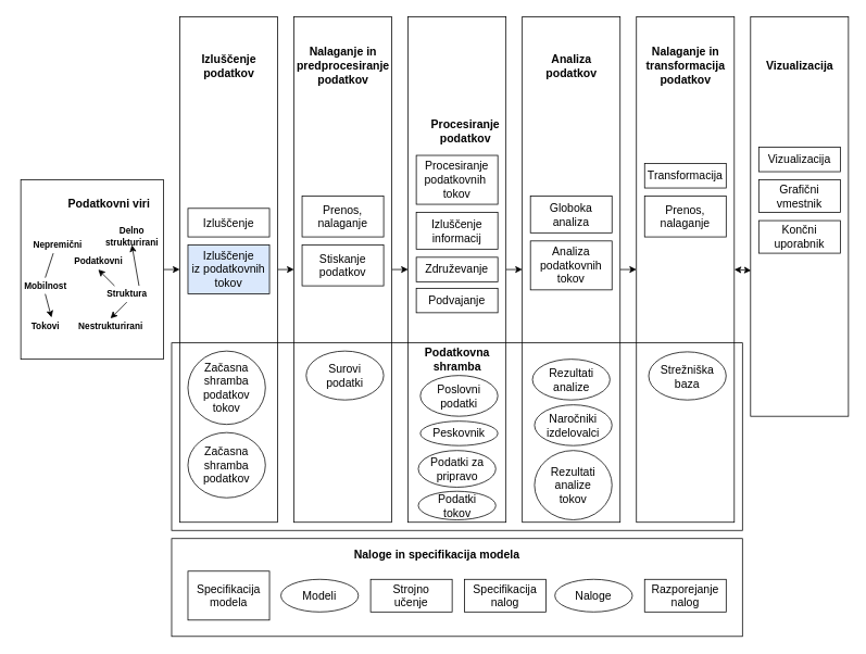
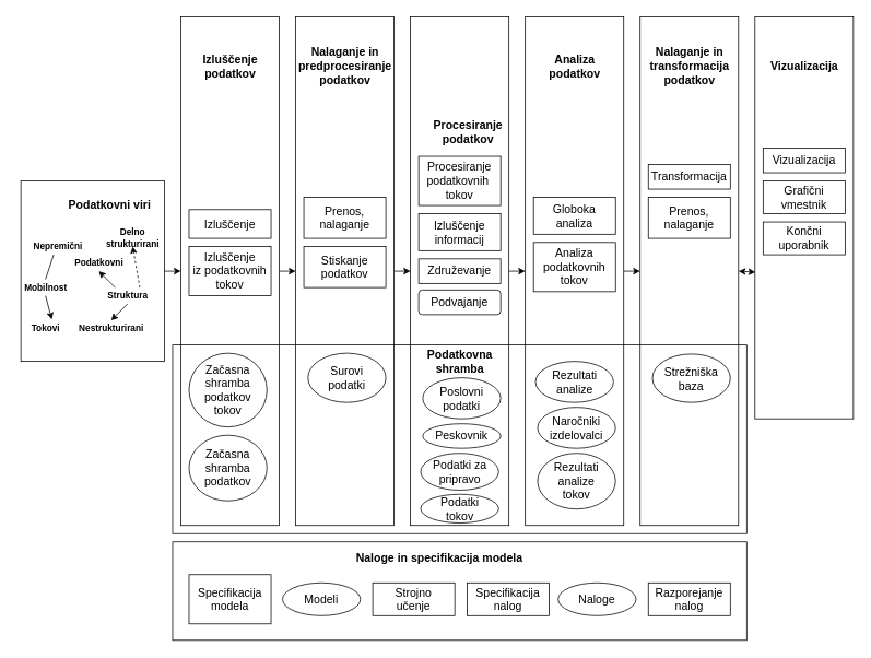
  <mxCell id="0" />
  <mxCell id="1" parent="0" />
  <mxCell id="2" value="" style="edgeStyle=none;html=1;fontSize=14;" edge="1" parent="1" source="3" target="17"><mxGeometry relative="1" as="geometry" /></mxCell>
  <mxCell id="3" value="" style="rounded=0;whiteSpace=wrap;html=1;" vertex="1" parent="1"><mxGeometry x="25" y="220" width="175" height="220" as="geometry" /></mxCell>
  <mxCell id="4" value="Nepremični" style="text;strokeColor=none;fillColor=none;html=1;fontSize=11;fontStyle=1;verticalAlign=middle;align=center;" vertex="1" parent="1"><mxGeometry x="35" y="290" width="70" height="20" as="geometry" /></mxCell>
  <mxCell id="5" style="edgeStyle=none;html=1;exitX=0.5;exitY=0;exitDx=0;exitDy=0;entryX=0.427;entryY=1.001;entryDx=0;entryDy=0;entryPerimeter=0;fontSize=11;endArrow=none;" edge="1" parent="1" source="7" target="4"><mxGeometry relative="1" as="geometry" /></mxCell>
  <mxCell id="6" style="edgeStyle=none;html=1;exitX=0.5;exitY=1;exitDx=0;exitDy=0;entryX=0.61;entryY=-0.059;entryDx=0;entryDy=0;entryPerimeter=0;fontSize=11;" edge="1" parent="1" source="7" target="8"><mxGeometry relative="1" as="geometry" /></mxCell>
  <mxCell id="7" value="Mobilnost" style="text;strokeColor=none;fillColor=none;html=1;fontSize=11;fontStyle=1;verticalAlign=middle;align=center;" vertex="1" parent="1"><mxGeometry x="25" y="340" width="60" height="20" as="geometry" /></mxCell>
  <mxCell id="8" value="Tokovi" style="text;strokeColor=none;fillColor=none;html=1;fontSize=11;fontStyle=1;verticalAlign=middle;align=center;" vertex="1" parent="1"><mxGeometry x="20" y="390" width="70" height="20" as="geometry" /></mxCell>
  <mxCell id="9" style="edgeStyle=none;html=1;exitX=0.5;exitY=1;exitDx=0;exitDy=0;entryX=0.5;entryY=0;entryDx=0;entryDy=0;fontSize=11;" edge="1" parent="1" source="12" target="15"><mxGeometry relative="1" as="geometry" /></mxCell>
- <mxCell id="10" style="edgeStyle=none;html=1;exitX=0.75;exitY=0;exitDx=0;exitDy=0;entryX=0.5;entryY=1;entryDx=0;entryDy=0;fontSize=14;startArrow=none;startFill=0;" edge="1" parent="1" source="12" target="14"><mxGeometry relative="1" as="geometry" /></mxCell>
+ <mxCell id="10" style="edgeStyle=none;html=1;exitX=0.75;exitY=0;exitDx=0;exitDy=0;entryX=0.5;entryY=1;entryDx=0;entryDy=0;fontSize=14;startArrow=none;startFill=0;dashed=1;" edge="1" parent="1" source="12" target="14"><mxGeometry relative="1" as="geometry" /></mxCell>
  <mxCell id="11" style="edgeStyle=none;html=1;exitX=0.25;exitY=0;exitDx=0;exitDy=0;entryX=0.5;entryY=1;entryDx=0;entryDy=0;fontSize=14;startArrow=none;startFill=0;" edge="1" parent="1" source="12" target="13"><mxGeometry relative="1" as="geometry" /></mxCell>
  <mxCell id="12" value="Struktura" style="text;strokeColor=none;fillColor=none;html=1;fontSize=11;fontStyle=1;verticalAlign=middle;align=center;" vertex="1" parent="1"><mxGeometry x="125" y="350" width="60" height="20" as="geometry" /></mxCell>
  <mxCell id="13" value="Podatkovni" style="text;strokeColor=none;fillColor=none;html=1;fontSize=11;fontStyle=1;verticalAlign=middle;align=center;" vertex="1" parent="1"><mxGeometry x="85" y="310" width="70" height="20" as="geometry" /></mxCell>
  <mxCell id="14" value="Delno &lt;br&gt;strukturirani" style="text;strokeColor=none;fillColor=none;html=1;fontSize=11;fontStyle=1;verticalAlign=middle;align=center;" vertex="1" parent="1"><mxGeometry x="125" y="280" width="72.5" height="20" as="geometry" /></mxCell>
  <mxCell id="15" value="Nestrukturirani" style="text;strokeColor=none;fillColor=none;html=1;fontSize=11;fontStyle=1;verticalAlign=middle;align=center;" vertex="1" parent="1"><mxGeometry x="105" y="390" width="60" height="20" as="geometry" /></mxCell>
  <mxCell id="16" value="" style="edgeStyle=none;html=1;fontSize=14;" edge="1" parent="1" source="17" target="21"><mxGeometry relative="1" as="geometry" /></mxCell>
  <mxCell id="17" value="" style="rounded=0;whiteSpace=wrap;html=1;fontSize=11;" vertex="1" parent="1"><mxGeometry x="220" y="20" width="120" height="620" as="geometry" /></mxCell>
  <mxCell id="18" value="Podatkovni viri" style="text;strokeColor=none;fillColor=none;html=1;fontSize=14;fontStyle=1;verticalAlign=middle;align=center;" vertex="1" parent="1"><mxGeometry x="97.5" y="240" width="70" height="20" as="geometry" /></mxCell>
  <mxCell id="19" value="Izluščenje&lt;br&gt;podatkov" style="text;strokeColor=none;fillColor=none;html=1;fontSize=14;fontStyle=1;verticalAlign=middle;align=center;" vertex="1" parent="1"><mxGeometry x="245" y="70" width="70" height="20" as="geometry" /></mxCell>
  <mxCell id="20" value="" style="edgeStyle=none;html=1;fontSize=14;" edge="1" parent="1" source="21" target="24"><mxGeometry relative="1" as="geometry" /></mxCell>
  <mxCell id="21" value="" style="rounded=0;whiteSpace=wrap;html=1;fontSize=11;" vertex="1" parent="1"><mxGeometry x="360" y="20" width="120" height="620" as="geometry" /></mxCell>
  <mxCell id="22" value="Nalaganje in&lt;br&gt;predprocesiranje&lt;br&gt;podatkov" style="text;strokeColor=none;fillColor=none;html=1;fontSize=14;fontStyle=1;verticalAlign=middle;align=center;" vertex="1" parent="1"><mxGeometry x="385" y="70" width="70" height="20" as="geometry" /></mxCell>
  <mxCell id="23" value="" style="edgeStyle=none;html=1;fontSize=14;" edge="1" parent="1" source="24" target="27"><mxGeometry relative="1" as="geometry" /></mxCell>
  <mxCell id="24" value="" style="rounded=0;whiteSpace=wrap;html=1;fontSize=11;" vertex="1" parent="1"><mxGeometry x="500" y="20" width="120" height="620" as="geometry" /></mxCell>
  <mxCell id="25" value="Procesiranje&lt;br&gt;podatkov" style="text;strokeColor=none;fillColor=none;html=1;fontSize=14;fontStyle=1;verticalAlign=middle;align=center;" vertex="1" parent="1"><mxGeometry x="535" y="150" width="70" height="20" as="geometry" /></mxCell>
  <mxCell id="26" value="" style="edgeStyle=none;html=1;fontSize=14;" edge="1" parent="1" source="27" target="30"><mxGeometry relative="1" as="geometry" /></mxCell>
  <mxCell id="27" value="" style="rounded=0;whiteSpace=wrap;html=1;fontSize=11;" vertex="1" parent="1"><mxGeometry x="640" y="20" width="120" height="620" as="geometry" /></mxCell>
  <mxCell id="28" value="Analiza&lt;br&gt;podatkov" style="text;strokeColor=none;fillColor=none;html=1;fontSize=14;fontStyle=1;verticalAlign=middle;align=center;" vertex="1" parent="1"><mxGeometry x="665" y="70" width="70" height="20" as="geometry" /></mxCell>
  <mxCell id="29" style="edgeStyle=none;html=1;exitX=1;exitY=0.5;exitDx=0;exitDy=0;entryX=0.005;entryY=0.635;entryDx=0;entryDy=0;entryPerimeter=0;fontSize=14;startArrow=classic;startFill=1;" edge="1" parent="1" source="30" target="32"><mxGeometry relative="1" as="geometry" /></mxCell>
  <mxCell id="30" value="" style="rounded=0;whiteSpace=wrap;html=1;fontSize=11;" vertex="1" parent="1"><mxGeometry x="780" y="20" width="120" height="620" as="geometry" /></mxCell>
  <mxCell id="31" value="Nalaganje in&lt;br&gt;transformacija&lt;br&gt;podatkov" style="text;strokeColor=none;fillColor=none;html=1;fontSize=14;fontStyle=1;verticalAlign=middle;align=center;" vertex="1" parent="1"><mxGeometry x="805" y="70" width="70" height="20" as="geometry" /></mxCell>
  <mxCell id="32" value="" style="rounded=0;whiteSpace=wrap;html=1;fontSize=11;" vertex="1" parent="1"><mxGeometry x="920" y="20" width="120" height="490" as="geometry" /></mxCell>
  <mxCell id="33" value="Vizualizacija" style="text;strokeColor=none;fillColor=none;html=1;fontSize=14;fontStyle=1;verticalAlign=middle;align=center;" vertex="1" parent="1"><mxGeometry x="945" y="70" width="70" height="20" as="geometry" /></mxCell>
  <mxCell id="34" value="Izluščenje" style="rounded=0;whiteSpace=wrap;html=1;fontSize=14;" vertex="1" parent="1"><mxGeometry x="230" y="255" width="100" height="35" as="geometry" /></mxCell>
- <mxCell id="35" value="Izluščenje&lt;br&gt;iz podatkovnih&lt;br&gt;tokov" style="rounded=0;whiteSpace=wrap;html=1;fontSize=14;fillColor=#dae8fc;" vertex="1" parent="1"><mxGeometry x="230" y="300" width="100" height="60" as="geometry" /></mxCell>
+ <mxCell id="35" value="Izluščenje&lt;br&gt;iz podatkovnih&lt;br&gt;tokov" style="rounded=0;whiteSpace=wrap;html=1;fontSize=14;" vertex="1" parent="1"><mxGeometry x="230" y="300" width="100" height="60" as="geometry" /></mxCell>
  <mxCell id="36" value="Prenos,&lt;br&gt;nalaganje" style="rounded=0;whiteSpace=wrap;html=1;fontSize=14;" vertex="1" parent="1"><mxGeometry x="370" y="240" width="100" height="50" as="geometry" /></mxCell>
  <mxCell id="37" value="Stiskanje&lt;br&gt;podatkov" style="rounded=0;whiteSpace=wrap;html=1;fontSize=14;" vertex="1" parent="1"><mxGeometry x="370" y="300" width="100" height="50" as="geometry" /></mxCell>
  <mxCell id="38" value="Procesiranje&lt;br&gt;podatkovnih&amp;nbsp;&lt;br&gt;tokov" style="rounded=0;whiteSpace=wrap;html=1;fontSize=14;" vertex="1" parent="1"><mxGeometry x="510" y="190" width="100" height="60" as="geometry" /></mxCell>
  <mxCell id="39" value="Izluščenje&lt;br&gt;informacij" style="rounded=0;whiteSpace=wrap;html=1;fontSize=14;" vertex="1" parent="1"><mxGeometry x="510" y="260" width="100" height="45" as="geometry" /></mxCell>
  <mxCell id="40" value="Združevanje" style="rounded=0;whiteSpace=wrap;html=1;fontSize=14;" vertex="1" parent="1"><mxGeometry x="510" y="315" width="100" height="30" as="geometry" /></mxCell>
- <mxCell id="41" value="Podvajanje" style="rounded=0;whiteSpace=wrap;html=1;fontSize=14;" vertex="1" parent="1"><mxGeometry x="510" y="353" width="100" height="30" as="geometry" /></mxCell>
+ <mxCell id="41" value="Podvajanje" style="whiteSpace=wrap;html=1;fontSize=14;rounded=1;" vertex="1" parent="1"><mxGeometry x="510" y="353" width="100" height="30" as="geometry" /></mxCell>
  <mxCell id="42" value="Globoka&lt;br&gt;analiza&lt;span style=&quot;color: rgba(0, 0, 0, 0); font-family: monospace; font-size: 0px; text-align: start;&quot;&gt;%3CmxGraphModel%3E%3Croot%3E%3CmxCell%20id%3D%220%22%2F%3E%3CmxCell%20id%3D%221%22%20parent%3D%220%22%2F%3E%3CmxCell%20id%3D%222%22%20value%3D%22Izlu%C5%A1%C4%8Denje%26lt%3Bbr%26gt%3Binformacij%22%20style%3D%22rounded%3D0%3BwhiteSpace%3Dwrap%3Bhtml%3D1%3BfontSize%3D14%3B%22%20vertex%3D%221%22%20parent%3D%221%22%3E%3CmxGeometry%20x%3D%22550%22%20y%3D%22320%22%20width%3D%22100%22%20height%3D%2245%22%20as%3D%22geometry%22%2F%3E%3C%2FmxCell%3E%3C%2Froot%3E%3C%2FmxGraphModel%3E&lt;/span&gt;" style="rounded=0;whiteSpace=wrap;html=1;fontSize=14;" vertex="1" parent="1"><mxGeometry x="650" y="240" width="100" height="45" as="geometry" /></mxCell>
  <mxCell id="43" value="Analiza&lt;br&gt;podatkovnih&lt;br&gt;tokov" style="rounded=0;whiteSpace=wrap;html=1;fontSize=14;" vertex="1" parent="1"><mxGeometry x="650" y="295" width="100" height="60" as="geometry" /></mxCell>
  <mxCell id="44" value="Transformacija" style="rounded=0;whiteSpace=wrap;html=1;fontSize=14;" vertex="1" parent="1"><mxGeometry x="790" y="200" width="100" height="30" as="geometry" /></mxCell>
  <mxCell id="45" value="Prenos,&lt;br&gt;nalaganje" style="rounded=0;whiteSpace=wrap;html=1;fontSize=14;" vertex="1" parent="1"><mxGeometry x="790" y="240" width="100" height="50" as="geometry" /></mxCell>
  <mxCell id="46" value="Vizualizacija" style="rounded=0;whiteSpace=wrap;html=1;fontSize=14;" vertex="1" parent="1"><mxGeometry x="930" y="180" width="100" height="30" as="geometry" /></mxCell>
  <mxCell id="47" value="Grafični&lt;br&gt;vmestnik" style="rounded=0;whiteSpace=wrap;html=1;fontSize=14;" vertex="1" parent="1"><mxGeometry x="930" y="220" width="100" height="40" as="geometry" /></mxCell>
  <mxCell id="48" value="Končni&lt;br&gt;uporabnik" style="rounded=0;whiteSpace=wrap;html=1;fontSize=14;" vertex="1" parent="1"><mxGeometry x="930" y="270" width="100" height="40" as="geometry" /></mxCell>
  <mxCell id="49" value="" style="rounded=0;whiteSpace=wrap;html=1;fontSize=14;fillColor=none;" vertex="1" parent="1"><mxGeometry x="210" y="420" width="700" height="230" as="geometry" /></mxCell>
  <mxCell id="50" value="Podatkovna&lt;br&gt;shramba" style="text;strokeColor=none;fillColor=none;html=1;fontSize=14;fontStyle=1;verticalAlign=middle;align=center;" vertex="1" parent="1"><mxGeometry x="525" y="430" width="70" height="20" as="geometry" /></mxCell>
  <mxCell id="51" value="Začasna&lt;br&gt;shramba&lt;br&gt;podatkov&lt;br&gt;tokov" style="ellipse;whiteSpace=wrap;html=1;fontSize=14;fillColor=none;" vertex="1" parent="1"><mxGeometry x="230" y="430" width="95" height="90" as="geometry" /></mxCell>
  <mxCell id="52" value="Začasna&lt;br&gt;shramba&lt;br&gt;podatkov" style="ellipse;whiteSpace=wrap;html=1;fontSize=14;fillColor=none;" vertex="1" parent="1"><mxGeometry x="230" y="530" width="95" height="80" as="geometry" /></mxCell>
  <mxCell id="53" value="Surovi&lt;br&gt;podatki" style="ellipse;whiteSpace=wrap;html=1;fontSize=14;fillColor=none;" vertex="1" parent="1"><mxGeometry x="375" y="430" width="95" height="60" as="geometry" /></mxCell>
  <mxCell id="54" value="Poslovni podatki" style="ellipse;whiteSpace=wrap;html=1;fontSize=14;fillColor=none;" vertex="1" parent="1"><mxGeometry x="515" y="460" width="95" height="50" as="geometry" /></mxCell>
  <mxCell id="55" value="Peskovnik" style="ellipse;whiteSpace=wrap;html=1;fontSize=14;fillColor=none;" vertex="1" parent="1"><mxGeometry x="515" y="516" width="95" height="30" as="geometry" /></mxCell>
  <mxCell id="56" value="Podatki za&lt;br&gt;pripravo" style="ellipse;whiteSpace=wrap;html=1;fontSize=14;fillColor=none;" vertex="1" parent="1"><mxGeometry x="512.5" y="552" width="95" height="45" as="geometry" /></mxCell>
  <mxCell id="57" value="Podatki&lt;br&gt;tokov" style="ellipse;whiteSpace=wrap;html=1;fontSize=14;fillColor=none;" vertex="1" parent="1"><mxGeometry x="512.5" y="602" width="95" height="35" as="geometry" /></mxCell>
  <mxCell id="58" value="Rezultati&lt;br&gt;analize" style="ellipse;whiteSpace=wrap;html=1;fontSize=14;fillColor=none;" vertex="1" parent="1"><mxGeometry x="652.5" y="440" width="95" height="50" as="geometry" /></mxCell>
  <mxCell id="59" value="Naročniki&lt;br&gt;izdelovalci" style="ellipse;whiteSpace=wrap;html=1;fontSize=14;fillColor=none;" vertex="1" parent="1"><mxGeometry x="655" y="496" width="95" height="50" as="geometry" /></mxCell>
- <mxCell id="60" value="Rezultati&lt;br&gt;analize&lt;br&gt;tokov" style="ellipse;whiteSpace=wrap;html=1;fontSize=14;fillColor=none;" vertex="1" parent="1"><mxGeometry x="655" y="552" width="95" height="85" as="geometry" /></mxCell>
+ <mxCell id="60" value="Rezultati&lt;br&gt;analize&lt;br&gt;tokov" style="ellipse;whiteSpace=wrap;html=1;fontSize=14;fillColor=none;" vertex="1" parent="1"><mxGeometry x="655" y="552" width="95" height="68" as="geometry" /></mxCell>
  <mxCell id="61" value="Strežniška&lt;br&gt;baza" style="ellipse;whiteSpace=wrap;html=1;fontSize=14;fillColor=none;" vertex="1" parent="1"><mxGeometry x="795" y="431" width="95" height="59" as="geometry" /></mxCell>
  <mxCell id="62" value="" style="rounded=0;whiteSpace=wrap;html=1;fontSize=14;fillColor=none;" vertex="1" parent="1"><mxGeometry x="210" y="660" width="700" height="120" as="geometry" /></mxCell>
  <mxCell id="63" value="Specifikacija&lt;br&gt;modela" style="rounded=0;whiteSpace=wrap;html=1;fontSize=14;" vertex="1" parent="1"><mxGeometry x="230" y="700" width="100" height="60" as="geometry" /></mxCell>
  <mxCell id="64" value="Modeli" style="ellipse;whiteSpace=wrap;html=1;fontSize=14;fillColor=none;" vertex="1" parent="1"><mxGeometry x="344" y="710" width="95" height="40" as="geometry" /></mxCell>
  <mxCell id="65" value="Naloge in specifikacija modela" style="text;strokeColor=none;fillColor=none;html=1;fontSize=14;fontStyle=1;verticalAlign=middle;align=center;" vertex="1" parent="1"><mxGeometry x="500" y="670" width="70" height="20" as="geometry" /></mxCell>
  <mxCell id="66" value="Strojno&lt;br&gt;učenje" style="rounded=0;whiteSpace=wrap;html=1;fontSize=14;" vertex="1" parent="1"><mxGeometry x="454" y="710" width="100" height="40" as="geometry" /></mxCell>
  <mxCell id="67" value="Specifikacija&lt;br&gt;nalog" style="rounded=0;whiteSpace=wrap;html=1;fontSize=14;" vertex="1" parent="1"><mxGeometry x="569" y="710" width="100" height="40" as="geometry" /></mxCell>
  <mxCell id="68" value="Naloge" style="ellipse;whiteSpace=wrap;html=1;fontSize=14;fillColor=none;" vertex="1" parent="1"><mxGeometry x="680" y="710" width="95" height="40" as="geometry" /></mxCell>
  <mxCell id="69" value="Razporejanje&lt;br&gt;nalog" style="rounded=0;whiteSpace=wrap;html=1;fontSize=14;" vertex="1" parent="1"><mxGeometry x="790" y="710" width="100" height="40" as="geometry" /></mxCell>
